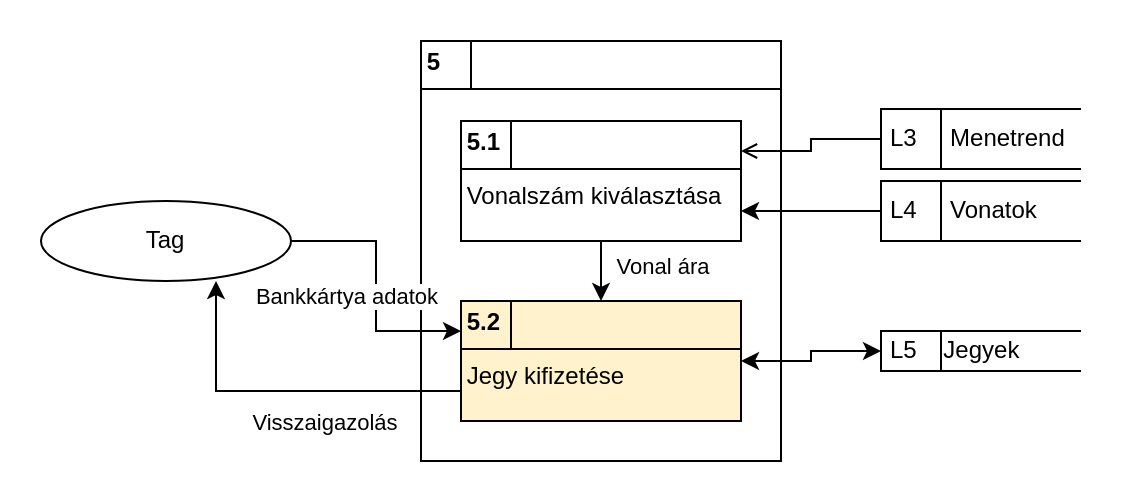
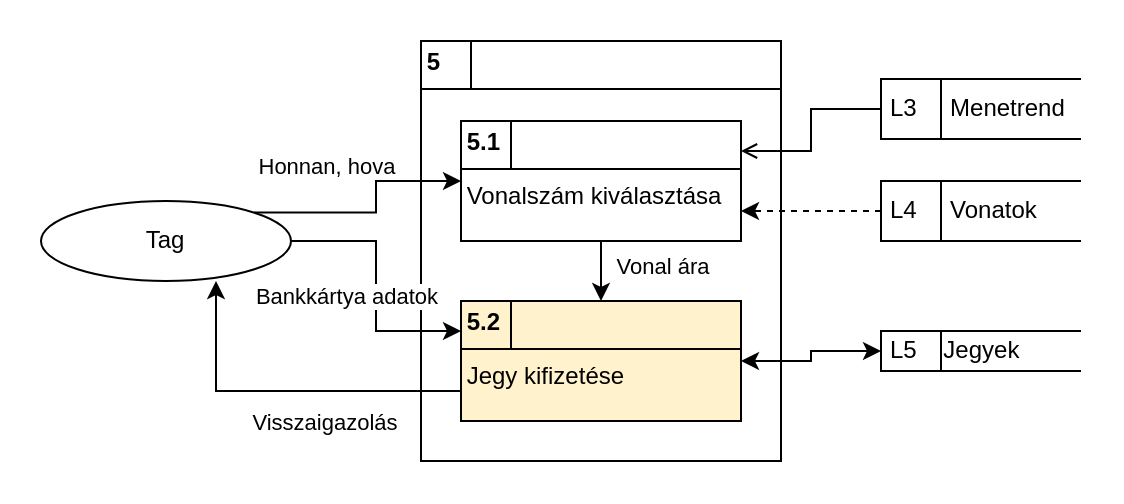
  <mxCell id="0" />
  <mxCell id="1" parent="0" />
  <mxCell id="2" value="&lt;p style=&quot;margin: 4px 0px 0px;&quot;&gt;&lt;b&gt;&amp;nbsp;5&lt;/b&gt;&lt;/p&gt;&lt;hr size=&quot;1&quot; style=&quot;border-style:solid;&quot;&gt;&amp;nbsp;&lt;br&gt;&lt;div style=&quot;height:2px;&quot;&gt;&lt;/div&gt;" style="verticalAlign=top;align=left;overflow=fill;html=1;whiteSpace=wrap;" vertex="1" parent="1"><mxGeometry x="210" y="20" width="180" height="210" as="geometry" /></mxCell>
  <mxCell id="3" value="" style="line;strokeWidth=1;direction=south;html=1;perimeter=backbonePerimeter;points=[];outlineConnect=0;" vertex="1" parent="1"><mxGeometry x="230" y="20" width="10" height="24" as="geometry" /></mxCell>
  <mxCell id="4" style="edgeStyle=orthogonalEdgeStyle;rounded=0;orthogonalLoop=1;jettySize=auto;html=1;exitX=0.5;exitY=1;exitDx=0;exitDy=0;entryX=0.5;entryY=0;entryDx=0;entryDy=0;" edge="1" parent="1" source="6" target="8"><mxGeometry relative="1" as="geometry" /></mxCell>
  <mxCell id="5" value="Vonal ára" style="edgeLabel;html=1;align=center;verticalAlign=middle;resizable=0;points=[];" vertex="1" connectable="0" parent="4"><mxGeometry x="-0.2" relative="1" as="geometry"><mxPoint x="30" as="offset" /></mxGeometry></mxCell>
  <mxCell id="6" value="&lt;p style=&quot;margin: 4px 0px 0px;&quot;&gt;&lt;b&gt;&amp;nbsp;5.1&lt;/b&gt;&lt;/p&gt;&lt;hr size=&quot;1&quot; style=&quot;border-style:solid;&quot;&gt;&lt;div style=&quot;height:2px;&quot;&gt;&amp;nbsp;Vonalszám kiválasztása&lt;/div&gt;" style="verticalAlign=top;align=left;overflow=fill;html=1;whiteSpace=wrap;" vertex="1" parent="1"><mxGeometry x="230" y="60" width="140" height="60" as="geometry" /></mxCell>
  <mxCell id="7" value="" style="line;strokeWidth=1;direction=south;html=1;perimeter=backbonePerimeter;points=[];outlineConnect=0;" vertex="1" parent="1"><mxGeometry x="250" y="60" width="10" height="24" as="geometry" /></mxCell>
  <mxCell id="8" value="&lt;p style=&quot;margin: 4px 0px 0px;&quot;&gt;&lt;b&gt;&amp;nbsp;5.2&lt;/b&gt;&lt;/p&gt;&lt;hr size=&quot;1&quot; style=&quot;border-style:solid;&quot;&gt;&lt;div style=&quot;height:2px;&quot;&gt;&amp;nbsp;Jegy kifizetése&lt;/div&gt;" style="verticalAlign=top;align=left;overflow=fill;html=1;whiteSpace=wrap;fillColor=#fff2cc;" vertex="1" parent="1"><mxGeometry x="230" y="150" width="140" height="60" as="geometry" /></mxCell>
  <mxCell id="9" value="" style="line;strokeWidth=1;direction=south;html=1;perimeter=backbonePerimeter;points=[];outlineConnect=0;" vertex="1" parent="1"><mxGeometry x="250" y="150" width="10" height="24" as="geometry" /></mxCell>
  <mxCell id="10" style="edgeStyle=orthogonalEdgeStyle;rounded=0;orthogonalLoop=1;jettySize=auto;html=1;exitX=0;exitY=0.5;exitDx=0;exitDy=0;entryX=1;entryY=0.25;entryDx=0;entryDy=0;endArrow=open;" edge="1" parent="1" source="11" target="6"><mxGeometry relative="1" as="geometry" /></mxCell>
- <mxCell id="11" value="L3&amp;nbsp; &amp;nbsp; &amp;nbsp;Menetrend" style="html=1;dashed=0;whiteSpace=wrap;shape=mxgraph.dfd.dataStoreID;align=left;spacingLeft=3;points=[[0,0],[0.5,0],[1,0],[0,0.5],[1,0.5],[0,1],[0.5,1],[1,1]];" vertex="1" parent="1"><mxGeometry x="440" y="54" width="100" height="30" as="geometry" /></mxCell>
- <mxCell id="12" style="edgeStyle=orthogonalEdgeStyle;rounded=0;orthogonalLoop=1;jettySize=auto;html=1;exitX=0;exitY=0.5;exitDx=0;exitDy=0;entryX=1;entryY=0.75;entryDx=0;entryDy=0;" edge="1" parent="1" source="13" target="6"><mxGeometry relative="1" as="geometry" /></mxCell>
+ <mxCell id="11" value="L3&amp;nbsp; &amp;nbsp; &amp;nbsp;Menetrend" style="html=1;dashed=0;whiteSpace=wrap;shape=mxgraph.dfd.dataStoreID;align=left;spacingLeft=3;points=[[0,0],[0.5,0],[1,0],[0,0.5],[1,0.5],[0,1],[0.5,1],[1,1]];" vertex="1" parent="1"><mxGeometry x="440" y="39" width="100" height="30" as="geometry" /></mxCell>
+ <mxCell id="12" style="edgeStyle=orthogonalEdgeStyle;rounded=0;orthogonalLoop=1;jettySize=auto;html=1;exitX=0;exitY=0.5;exitDx=0;exitDy=0;entryX=1;entryY=0.75;entryDx=0;entryDy=0;dashed=1;" edge="1" parent="1" source="13" target="6"><mxGeometry relative="1" as="geometry" /></mxCell>
  <mxCell id="13" value="L4&amp;nbsp; &amp;nbsp; &amp;nbsp;Vonatok" style="html=1;dashed=0;whiteSpace=wrap;shape=mxgraph.dfd.dataStoreID;align=left;spacingLeft=3;points=[[0,0],[0.5,0],[1,0],[0,0.5],[1,0.5],[0,1],[0.5,1],[1,1]];" vertex="1" parent="1"><mxGeometry x="440" y="90" width="100" height="30" as="geometry" /></mxCell>
  <mxCell id="14" style="edgeStyle=orthogonalEdgeStyle;rounded=0;orthogonalLoop=1;jettySize=auto;html=1;exitX=0;exitY=0.5;exitDx=0;exitDy=0;entryX=1;entryY=0.5;entryDx=0;entryDy=0;startArrow=classic;startFill=1;" edge="1" parent="1" source="15" target="8"><mxGeometry relative="1" as="geometry" /></mxCell>
  <mxCell id="15" value="L5&amp;nbsp; &amp;nbsp; Jegyek" style="html=1;dashed=0;whiteSpace=wrap;shape=mxgraph.dfd.dataStoreID;align=left;spacingLeft=3;points=[[0,0],[0.5,0],[1,0],[0,0.5],[1,0.5],[0,1],[0.5,1],[1,1]];" vertex="1" parent="1"><mxGeometry x="440" y="165" width="100" height="20" as="geometry" /></mxCell>
+ <mxCell id="16" style="edgeStyle=orthogonalEdgeStyle;rounded=0;orthogonalLoop=1;jettySize=auto;html=1;exitX=1;exitY=0;exitDx=0;exitDy=0;" edge="1" parent="1" source="20" target="6"><mxGeometry relative="1" as="geometry" /></mxCell>
+ <mxCell id="17" value="Honnan, hova" style="edgeLabel;html=1;align=center;verticalAlign=middle;resizable=0;points=[];" vertex="1" connectable="0" parent="16"><mxGeometry x="0.081" y="2" relative="1" as="geometry"><mxPoint x="-23" y="-20" as="offset" /></mxGeometry></mxCell>
  <mxCell id="18" style="edgeStyle=orthogonalEdgeStyle;rounded=0;orthogonalLoop=1;jettySize=auto;html=1;exitX=1;exitY=0.5;exitDx=0;exitDy=0;entryX=0;entryY=0.25;entryDx=0;entryDy=0;" edge="1" parent="1" source="20" target="8"><mxGeometry relative="1" as="geometry" /></mxCell>
  <mxCell id="19" value="Bankkártya adatok" style="edgeLabel;html=1;align=center;verticalAlign=middle;resizable=0;points=[];" vertex="1" connectable="0" parent="18"><mxGeometry x="-0.016" y="1" relative="1" as="geometry"><mxPoint x="-16" y="6" as="offset" /></mxGeometry></mxCell>
  <mxCell id="20" value="Tag" style="shape=ellipse;html=1;dashed=0;whiteSpace=wrap;perimeter=ellipsePerimeter;" vertex="1" parent="1"><mxGeometry x="20" y="100" width="125" height="40" as="geometry" /></mxCell>
  <mxCell id="21" style="edgeStyle=orthogonalEdgeStyle;rounded=0;orthogonalLoop=1;jettySize=auto;html=1;exitX=0;exitY=0.75;exitDx=0;exitDy=0;entryX=0.7;entryY=1;entryDx=0;entryDy=0;entryPerimeter=0;" edge="1" parent="1" source="8" target="20"><mxGeometry relative="1" as="geometry" /></mxCell>
  <mxCell id="22" value="Visszaigazolás" style="edgeLabel;html=1;align=center;verticalAlign=middle;resizable=0;points=[];" vertex="1" connectable="0" parent="21"><mxGeometry x="-0.222" y="1" relative="1" as="geometry"><mxPoint y="14" as="offset" /></mxGeometry></mxCell>
